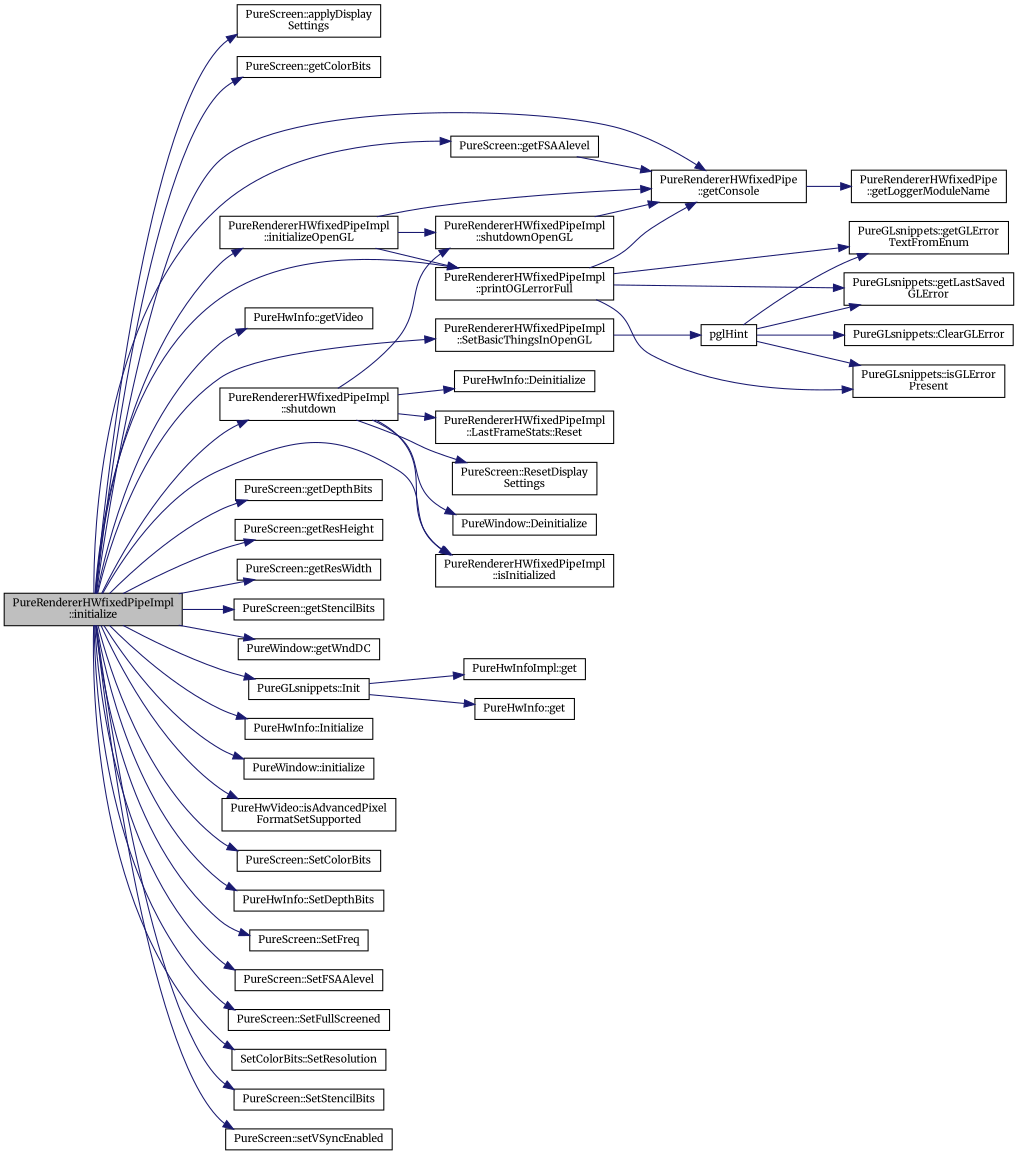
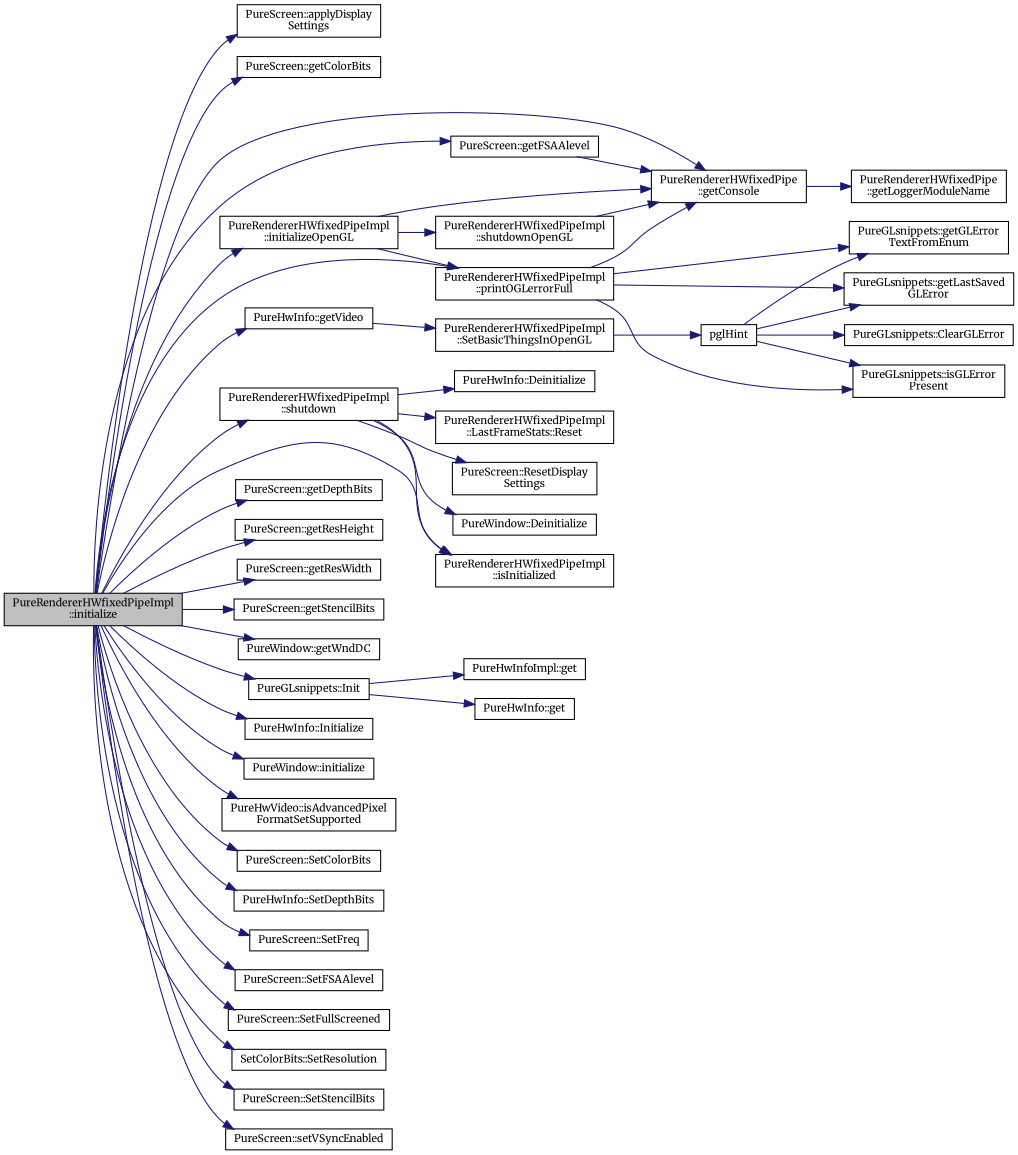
  digraph {
    fontname=Merriweather
    rankdir=LR
    node [color=black fillcolor=white fontname=Merriweather fontsize=10 shape=record style=filled]
    edge [color=midnightblue fontname=Merriweather fontsize=10 labelfontname=Helvetica labelfontsize=10 style=solid]
    n1 [fillcolor=grey75 fontcolor=black height=0.2 label="PureRendererHWfixedPipeImpl\l::initialize" width=0.4]
    n2 [height=0.2 label="PureScreen::applyDisplay\lSettings" width=0.4]
    n3 [height=0.2 label="PureScreen::getColorBits" width=0.4]
    n4 [height=0.2 label="PureRendererHWfixedPipe\l::getConsole" width=0.4]
    n5 [height=0.2 label="PureScreen::getDepthBits" width=0.4]
    n6 [height=0.2 label="PureScreen::getFSAAlevel" width=0.4]
    n7 [height=0.2 label="PureScreen::getResHeight" width=0.4]
    n8 [height=0.2 label="PureScreen::getResWidth" width=0.4]
    n9 [height=0.2 label="PureScreen::getStencilBits" width=0.4]
    n10 [height=0.2 label="PureHwInfo::getVideo" width=0.4]
    n11 [height=0.2 label="PureWindow::getWndDC" width=0.4]
    n12 [height=0.2 label="PureGLsnippets::Init" width=0.4]
    n13 [height=0.2 label="PureHwInfo::Initialize" width=0.4]
    n14 [height=0.2 label="PureWindow::initialize" width=0.4]
    n15 [height=0.2 label="PureRendererHWfixedPipeImpl\l::initializeOpenGL" width=0.4]
    n16 [height=0.2 label="PureRendererHWfixedPipeImpl\l::printOGLerrorFull" width=0.4]
    n17 [height=0.2 label="PureHwVideo::isAdvancedPixel\lFormatSetSupported" width=0.4]
    n18 [height=0.2 label="PureRendererHWfixedPipeImpl\l::isInitialized" width=0.4]
    n19 [height=0.2 label="PureRendererHWfixedPipeImpl\l::SetBasicThingsInOpenGL" width=0.4]
    n20 [height=0.2 label="PureScreen::SetColorBits" width=0.4]
    n21 [height=0.2 label="PureHwInfo::SetDepthBits" width=0.4]
    n22 [height=0.2 label="PureScreen::SetFreq" width=0.4]
    n23 [height=0.2 label="PureScreen::SetFSAAlevel" width=0.4]
    n24 [height=0.2 label="PureScreen::SetFullScreened" width=0.4]
    n25 [height=0.2 label="SetColorBits::SetResolution" width=0.4]
    n26 [height=0.2 label="PureScreen::SetStencilBits" width=0.4]
    n27 [height=0.2 label="PureScreen::setVSyncEnabled" width=0.4]
    n28 [height=0.2 label="PureRendererHWfixedPipeImpl\l::shutdown" width=0.4]
    n29 [height=0.2 label="PureRendererHWfixedPipe\l::getLoggerModuleName" width=0.4]
    n30 [height=0.2 label="PureHwInfo::get" width=0.4]
    n31 [height=0.2 label="PureHwInfoImpl::get" width=0.4]
    n32 [height=0.2 label="PureRendererHWfixedPipeImpl\l::shutdownOpenGL" width=0.4]
    n33 [height=0.2 label="PureGLsnippets::getGLError\lTextFromEnum" width=0.4]
    n34 [height=0.2 label="PureGLsnippets::getLastSaved\lGLError" width=0.4]
    n35 [height=0.2 label="PureGLsnippets::isGLError\lPresent" width=0.4]
    n36 [height=0.2 label=pglHint width=0.4]
    n37 [height=0.2 label="PureWindow::Deinitialize" width=0.4]
    n38 [height=0.2 label="PureHwInfo::Deinitialize" width=0.4]
    n39 [height=0.2 label="PureRendererHWfixedPipeImpl\l::LastFrameStats::Reset" width=0.4]
    n40 [height=0.2 label="PureScreen::ResetDisplay\lSettings" width=0.4]
    n41 [height=0.2 label="PureGLsnippets::ClearGLError" width=0.4]
    n1 -> n2
    n1 -> n3
    n1 -> n4
    n1 -> n5
    n1 -> n6
    n1 -> n7
    n1 -> n8
    n1 -> n9
    n1 -> n10
    n1 -> n11
    n1 -> n12
    n1 -> n13
    n1 -> n14
    n1 -> n15
    n1 -> n16
    n1 -> n17
    n1 -> n18
-   n1 -> n19
+   n10 -> n19
    n1 -> n20
    n1 -> n21
    n1 -> n22
    n1 -> n23
    n1 -> n24
    n1 -> n25
    n1 -> n26
    n1 -> n27
    n1 -> n28
    n4 -> n29
    n6 -> n4
    n12 -> n30
    n12 -> n31
    n15 -> n4
    n15 -> n16
    n15 -> n32
    n16 -> n4
    n16 -> n33
    n16 -> n34
    n16 -> n35
    n19 -> n36
    n28 -> n18
-   n28 -> n32
    n28 -> n37
    n28 -> n38
    n28 -> n39
    n28 -> n40
    n32 -> n4
    n36 -> n33
    n36 -> n34
    n36 -> n35
    n36 -> n41
  }
